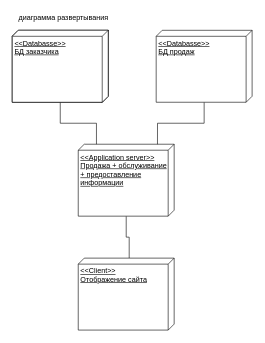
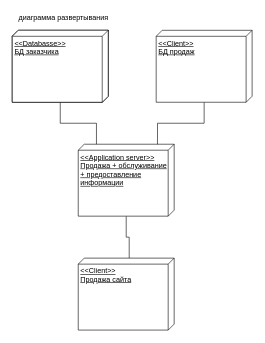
  <mxCell id="0" />
  <mxCell id="1" parent="0" />
  <mxCell id="2" value="диаграмма развертывания" style="text;html=1;align=center;verticalAlign=middle;resizable=0;points=[];autosize=1;" vertex="1" parent="1"><mxGeometry x="20" y="20" width="170" height="20" as="geometry" /></mxCell>
  <mxCell id="3" value="&amp;lt;&amp;lt;Databasse&amp;gt;&amp;gt;&lt;br&gt;БД заказчика" style="verticalAlign=top;align=left;spacingTop=8;spacingLeft=2;spacingRight=12;shape=cube;size=10;direction=south;fontStyle=4;html=1;" vertex="1" parent="1"><mxGeometry y="50" width="160" height="120" as="geometry" x="20" /></mxCell>
  <mxCell id="4" style="edgeStyle=orthogonalEdgeStyle;rounded=0;orthogonalLoop=1;jettySize=auto;html=1;entryX=0.012;entryY=0.174;entryDx=0;entryDy=0;entryPerimeter=0;endArrow=none;endFill=0;" edge="1" parent="1" source="5" target="10"><mxGeometry relative="1" as="geometry" /></mxCell>
- <mxCell id="5" value="&amp;lt;&amp;lt;Databasse&amp;gt;&amp;gt;&lt;br&gt;БД продаж&lt;br&gt;" style="verticalAlign=top;align=left;spacingTop=8;spacingLeft=2;spacingRight=12;shape=cube;size=10;direction=south;fontStyle=4;html=1;" vertex="1" parent="1"><mxGeometry x="260" y="50" width="160" height="120" as="geometry" /></mxCell>
+ <mxCell id="5" value="&amp;lt;&amp;lt;Client&amp;gt;&amp;gt;&lt;br&gt;БД продаж&lt;br&gt;" style="verticalAlign=top;align=left;spacingTop=8;spacingLeft=2;spacingRight=12;shape=cube;size=10;direction=south;fontStyle=4;html=1;" vertex="1" parent="1"><mxGeometry x="260" y="50" width="160" height="120" as="geometry" /></mxCell>
  <mxCell id="6" value="&amp;lt;&amp;lt;Databasse&amp;gt;&amp;gt;&lt;br&gt;БД заказчика" style="verticalAlign=top;align=left;spacingTop=8;spacingLeft=2;spacingRight=12;shape=cube;size=10;direction=south;fontStyle=4;html=1;" vertex="1" parent="1"><mxGeometry y="50" width="160" height="120" as="geometry" x="20" /></mxCell>
  <mxCell id="7" style="edgeStyle=orthogonalEdgeStyle;rounded=0;orthogonalLoop=1;jettySize=auto;html=1;entryX=0.007;entryY=0.81;entryDx=0;entryDy=0;entryPerimeter=0;endArrow=none;endFill=0;" edge="1" parent="1" source="8" target="10"><mxGeometry relative="1" as="geometry" /></mxCell>
  <mxCell id="8" value="&amp;lt;&amp;lt;Databasse&amp;gt;&amp;gt;&lt;br&gt;БД заказчика" style="verticalAlign=top;align=left;spacingTop=8;spacingLeft=2;spacingRight=12;shape=cube;size=10;direction=south;fontStyle=4;html=1;" vertex="1" parent="1"><mxGeometry y="50" width="160" height="120" as="geometry" x="20" /></mxCell>
  <mxCell id="9" style="edgeStyle=orthogonalEdgeStyle;rounded=0;orthogonalLoop=1;jettySize=auto;html=1;entryX=0;entryY=0;entryDx=0;entryDy=75;entryPerimeter=0;endArrow=none;endFill=0;" edge="1" parent="1" source="10" target="11"><mxGeometry relative="1" as="geometry"><Array as="points"><mxPoint x="210" y="395" /><mxPoint x="215" y="395" /></Array></mxGeometry></mxCell>
  <mxCell id="10" value="&amp;lt;&amp;lt;Application server&amp;gt;&amp;gt;&lt;br&gt;Продажа + обслуживание&lt;br&gt;+ предоставление&lt;br&gt;информации" style="verticalAlign=top;align=left;spacingTop=8;spacingLeft=2;spacingRight=12;shape=cube;size=10;direction=south;fontStyle=4;html=1;" vertex="1" parent="1"><mxGeometry x="130" y="240" width="160" height="120" as="geometry" /></mxCell>
- <mxCell id="11" value="&amp;lt;&amp;lt;Client&amp;gt;&amp;gt;&lt;br&gt;Отображение сайта" style="verticalAlign=top;align=left;spacingTop=8;spacingLeft=2;spacingRight=12;shape=cube;size=10;direction=south;fontStyle=4;html=1;" vertex="1" parent="1"><mxGeometry x="130" y="430" width="160" height="120" as="geometry" /></mxCell>
+ <mxCell id="11" value="&amp;lt;&amp;lt;Client&amp;gt;&amp;gt;&lt;br&gt;Продажа сайта" style="verticalAlign=top;align=left;spacingTop=8;spacingLeft=2;spacingRight=12;shape=cube;size=10;direction=south;fontStyle=4;html=1;" vertex="1" parent="1"><mxGeometry x="130" y="430" width="160" height="120" as="geometry" /></mxCell>
